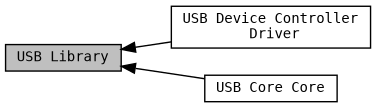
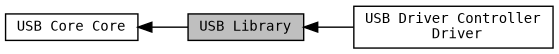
  digraph {
    fontname="DejaVu Sans Mono"
    rankdir=LR
    node [color=black fillcolor=white fontname="DejaVu Sans Mono" fontsize=10 shape=record style=filled]
    edge [dir=back fontname="DejaVu Sans Mono" fontsize=10 labelfontname=Helvetica labelfontsize=10 shape=plaintext style=solid]
-   n1 [height=0.2 label="USB Device Controller\l Driver" width=0.4]
+   n1 [height=0.2 label="USB Driver Controller\l Driver" width=0.4]
    n2 [height=0.2 label="USB Core Core" width=0.4]
    n3 [fillcolor=grey75 fontcolor=black height=0.2 label="USB Library" width=0.4]
    n3 -> n1
-   n3 -> n2
+   n2 -> n3
  }
